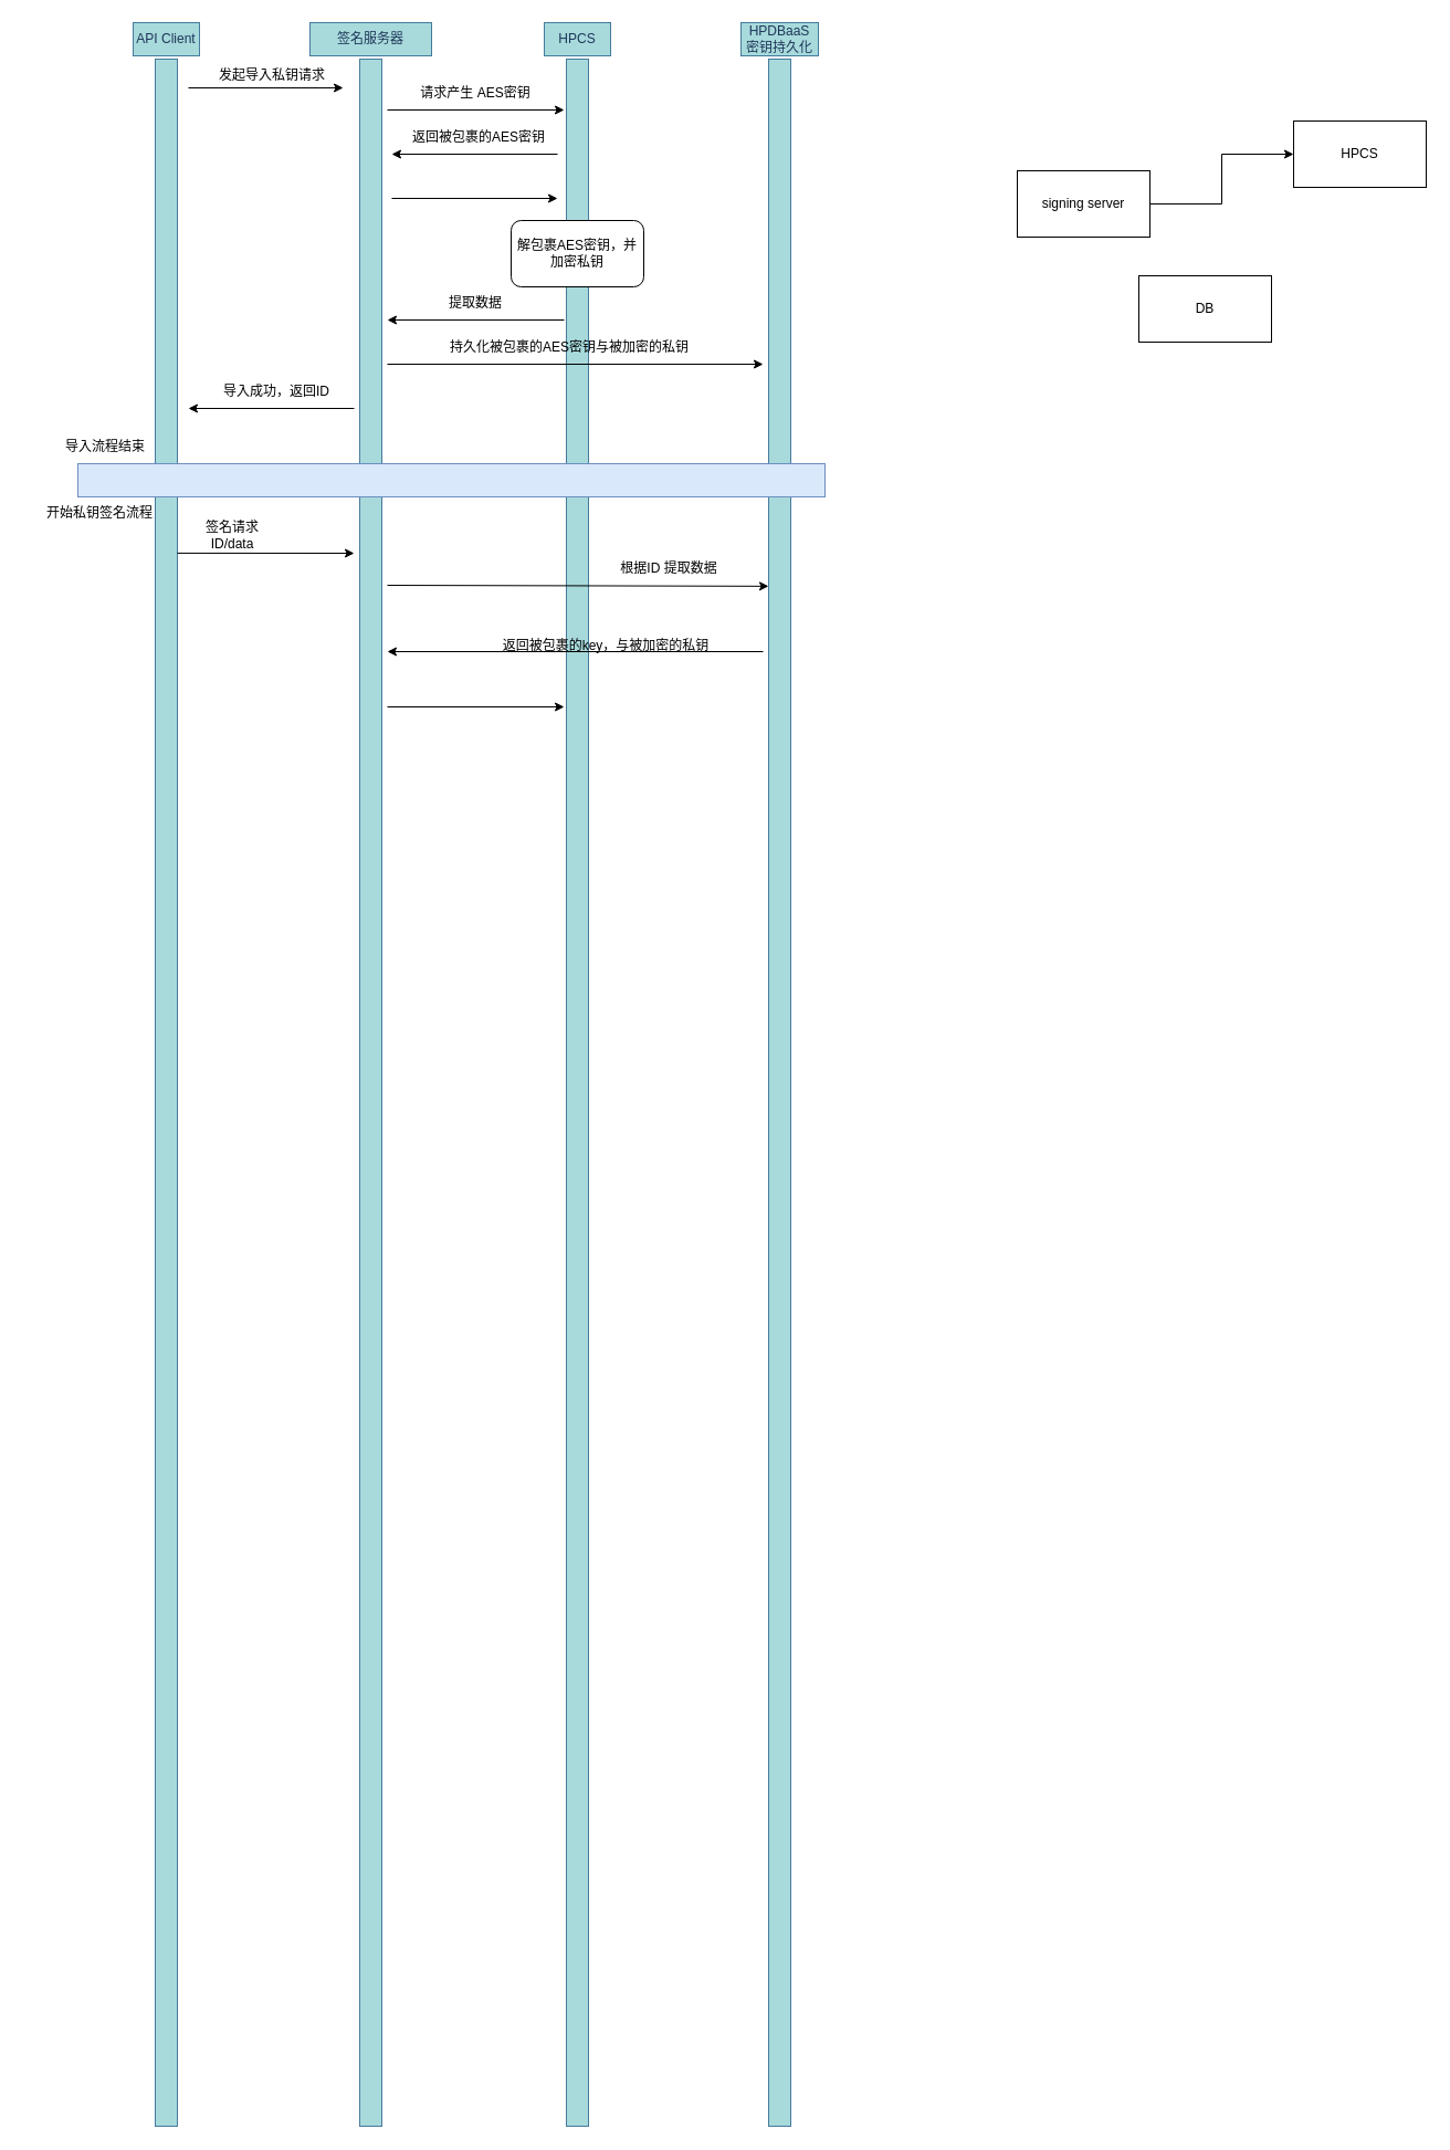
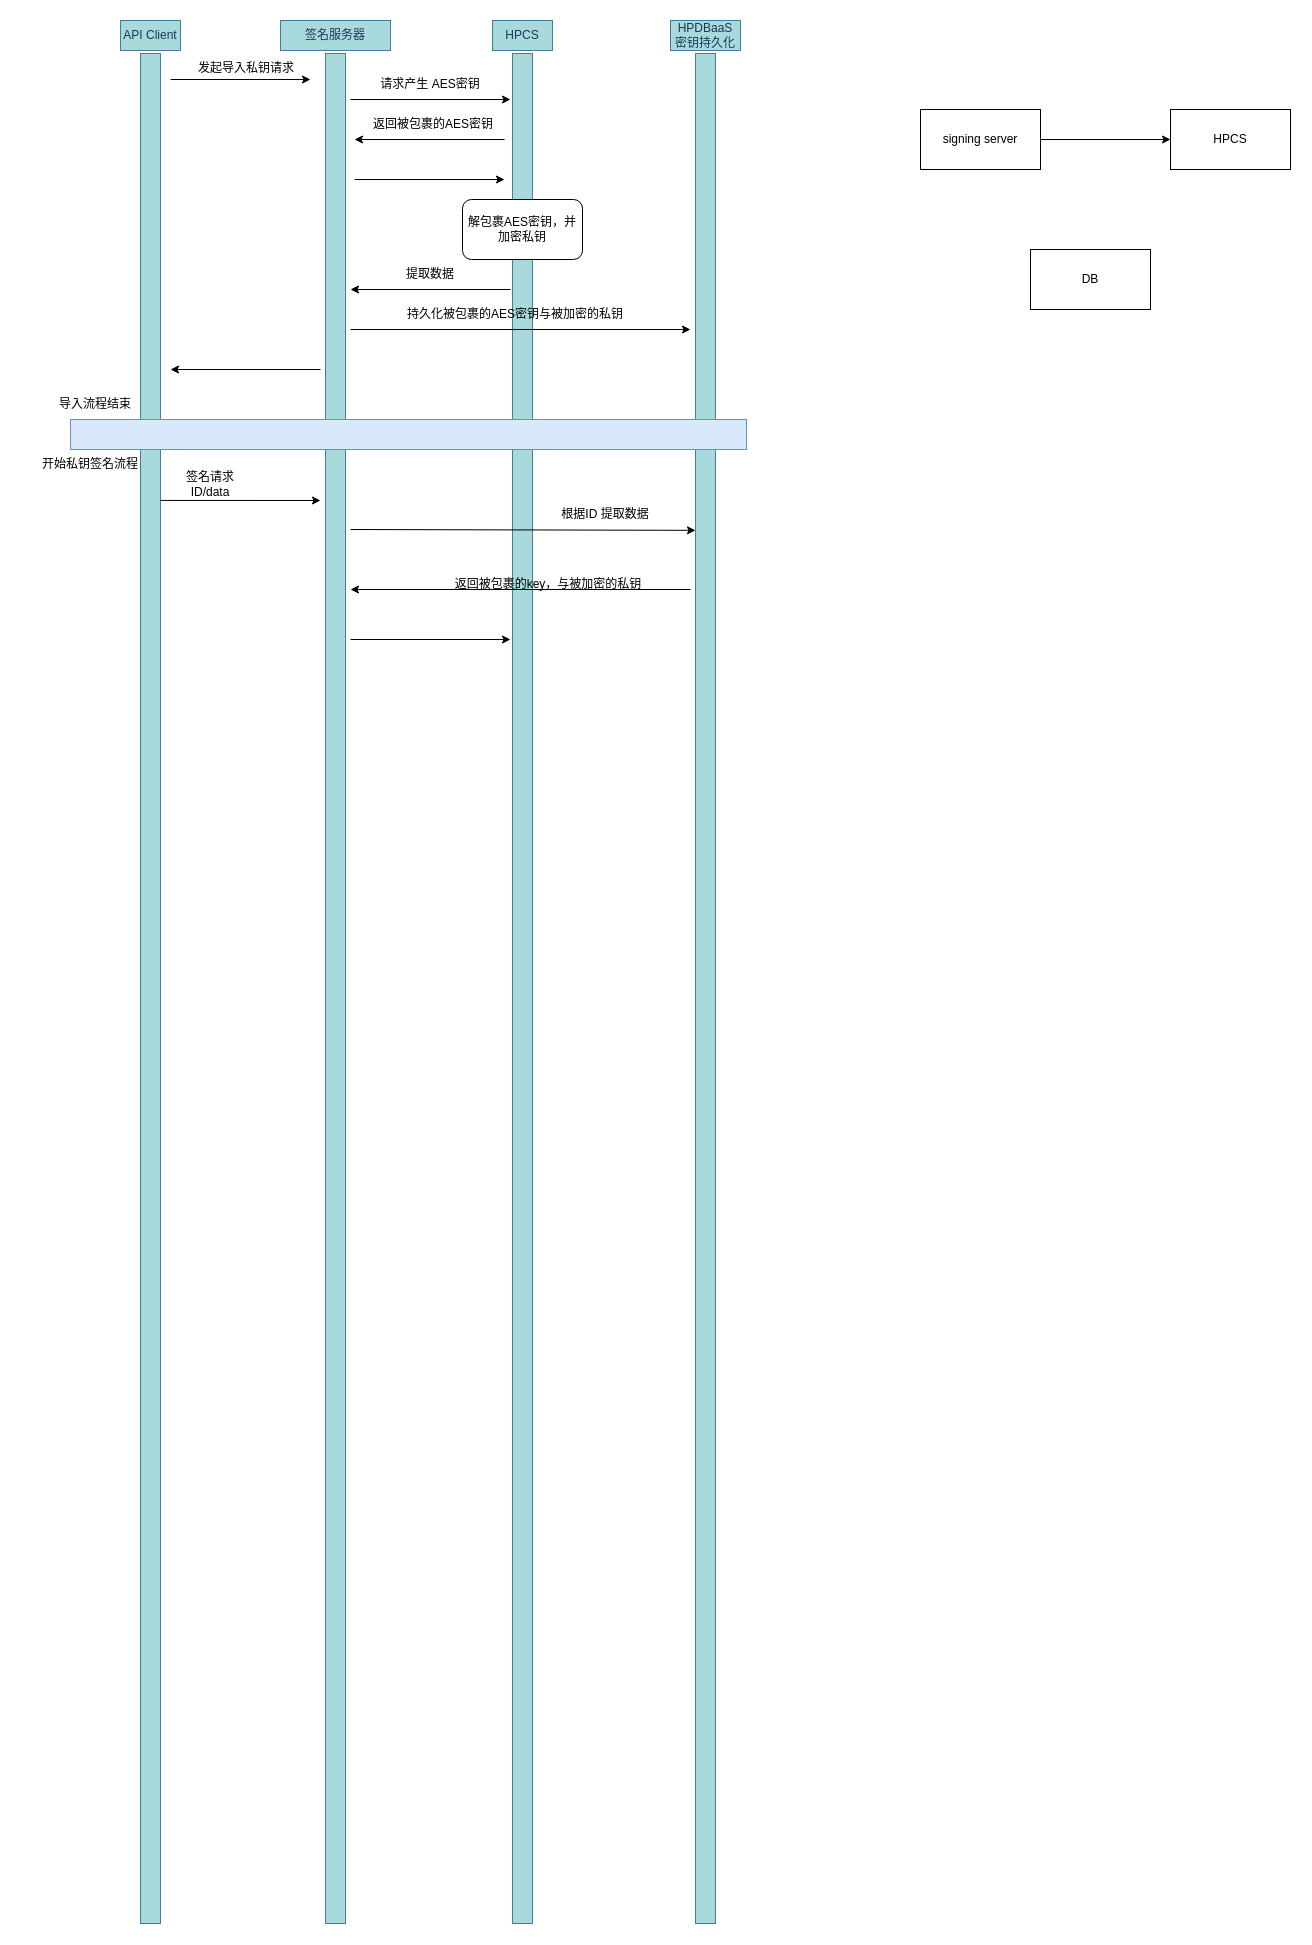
  <mxCell id="0" />
  <mxCell id="1" parent="0" />
  <mxCell id="2" style="edgeStyle=orthogonalEdgeStyle;rounded=0;orthogonalLoop=1;jettySize=auto;html=1;entryX=0;entryY=0.5;entryDx=0;entryDy=0;" edge="1" parent="1" source="3" target="4"><mxGeometry relative="1" as="geometry" /></mxCell>
- <mxCell id="3" value="signing server" style="rounded=0;whiteSpace=wrap;html=1;" vertex="1" parent="1"><mxGeometry x="920" y="154" width="120" height="60" as="geometry" /></mxCell>
+ <mxCell id="3" value="signing server" style="rounded=0;whiteSpace=wrap;html=1;" vertex="1" parent="1"><mxGeometry x="920" y="109" width="120" height="60" as="geometry" /></mxCell>
  <mxCell id="4" value="HPCS" style="rounded=0;whiteSpace=wrap;html=1;" vertex="1" parent="1"><mxGeometry x="1170" y="109" width="120" height="60" as="geometry" /></mxCell>
  <mxCell id="5" value="DB" style="rounded=0;whiteSpace=wrap;html=1;" vertex="1" parent="1"><mxGeometry x="1030" y="249" width="120" height="60" as="geometry" /></mxCell>
  <mxCell id="6" value="" style="rounded=0;whiteSpace=wrap;html=1;fillColor=#A8DADC;strokeColor=#457B9D;fontColor=#1D3557;" vertex="1" parent="1"><mxGeometry x="140" y="53" width="20" height="1870" as="geometry" /></mxCell>
  <mxCell id="7" value="API Client" style="text;html=1;strokeColor=#457B9D;fillColor=#A8DADC;align=center;verticalAlign=middle;whiteSpace=wrap;rounded=0;fontColor=#1D3557;" vertex="1" parent="1"><mxGeometry x="120" y="20" width="60" height="30" as="geometry" /></mxCell>
  <mxCell id="8" value="签名服务器" style="text;html=1;strokeColor=#457B9D;fillColor=#A8DADC;align=center;verticalAlign=middle;whiteSpace=wrap;rounded=0;fontColor=#1D3557;" vertex="1" parent="1"><mxGeometry x="280" y="20" width="110" height="30" as="geometry" /></mxCell>
  <mxCell id="9" value="HPCS" style="text;html=1;strokeColor=#457B9D;fillColor=#A8DADC;align=center;verticalAlign=middle;whiteSpace=wrap;rounded=0;fontColor=#1D3557;" vertex="1" parent="1"><mxGeometry x="492" y="20" width="60" height="30" as="geometry" /></mxCell>
  <mxCell id="10" value="HPDBaaS&lt;br&gt;密钥持久化" style="text;html=1;strokeColor=#457B9D;fillColor=#A8DADC;align=center;verticalAlign=middle;whiteSpace=wrap;rounded=0;fontColor=#1D3557;" vertex="1" parent="1"><mxGeometry x="670" y="20" width="70" height="30" as="geometry" /></mxCell>
  <mxCell id="11" value="" style="rounded=0;whiteSpace=wrap;html=1;fillColor=#A8DADC;strokeColor=#457B9D;fontColor=#1D3557;" vertex="1" parent="1"><mxGeometry x="325" y="53" width="20" height="1870" as="geometry" /></mxCell>
  <mxCell id="12" value="" style="rounded=0;whiteSpace=wrap;html=1;fillColor=#A8DADC;strokeColor=#457B9D;fontColor=#1D3557;" vertex="1" parent="1"><mxGeometry x="512" y="53" width="20" height="1870" as="geometry" /></mxCell>
  <mxCell id="13" value="" style="rounded=0;whiteSpace=wrap;html=1;fillColor=#A8DADC;strokeColor=#457B9D;fontColor=#1D3557;" vertex="1" parent="1"><mxGeometry x="695" y="53" width="20" height="1870" as="geometry" /></mxCell>
  <mxCell id="14" value="" style="endArrow=classic;html=1;rounded=0;" edge="1" parent="1"><mxGeometry width="50" height="50" relative="1" as="geometry"><mxPoint x="170" y="79" as="sourcePoint" /><mxPoint x="310" y="79" as="targetPoint" /></mxGeometry></mxCell>
  <mxCell id="15" value="发起导入私钥请求" style="text;html=1;strokeColor=none;fillColor=none;align=center;verticalAlign=middle;whiteSpace=wrap;rounded=0;" vertex="1" parent="1"><mxGeometry x="191" y="53" width="110" height="30" as="geometry" /></mxCell>
  <mxCell id="16" value="" style="endArrow=classic;html=1;rounded=0;" edge="1" parent="1"><mxGeometry width="50" height="50" relative="1" as="geometry"><mxPoint x="350" y="99" as="sourcePoint" /><mxPoint x="510" y="99" as="targetPoint" /></mxGeometry></mxCell>
  <mxCell id="17" value="请求产生 AES密钥 " style="text;html=1;strokeColor=none;fillColor=none;align=center;verticalAlign=middle;whiteSpace=wrap;rounded=0;" vertex="1" parent="1"><mxGeometry x="370" y="69" width="120" height="30" as="geometry" /></mxCell>
  <mxCell id="18" value="" style="endArrow=classic;html=1;rounded=0;" edge="1" parent="1"><mxGeometry width="50" height="50" relative="1" as="geometry"><mxPoint x="504" y="139" as="sourcePoint" /><mxPoint x="354" y="139" as="targetPoint" /></mxGeometry></mxCell>
  <mxCell id="19" value="返回被包裹的AES密钥" style="text;html=1;strokeColor=none;fillColor=none;align=center;verticalAlign=middle;whiteSpace=wrap;rounded=0;" vertex="1" parent="1"><mxGeometry x="370" y="109" width="126" height="30" as="geometry" /></mxCell>
  <mxCell id="20" value="" style="endArrow=classic;html=1;rounded=0;" edge="1" parent="1"><mxGeometry width="50" height="50" relative="1" as="geometry"><mxPoint x="354" y="179" as="sourcePoint" /><mxPoint x="504" y="179" as="targetPoint" /></mxGeometry></mxCell>
  <mxCell id="21" value="解包裹AES密钥，并加密私钥" style="rounded=1;whiteSpace=wrap;html=1;" vertex="1" parent="1"><mxGeometry x="462" y="199" width="120" height="60" as="geometry" /></mxCell>
  <mxCell id="22" value="" style="endArrow=classic;html=1;rounded=0;" edge="1" parent="1"><mxGeometry width="50" height="50" relative="1" as="geometry"><mxPoint x="510" y="289" as="sourcePoint" /><mxPoint x="350" y="289" as="targetPoint" /></mxGeometry></mxCell>
  <mxCell id="23" value="提取数据" style="text;html=1;strokeColor=none;fillColor=none;align=center;verticalAlign=middle;whiteSpace=wrap;rounded=0;" vertex="1" parent="1"><mxGeometry x="355" y="259" width="150" height="30" as="geometry" /></mxCell>
  <mxCell id="24" value="" style="endArrow=classic;html=1;rounded=0;" edge="1" parent="1"><mxGeometry width="50" height="50" relative="1" as="geometry"><mxPoint x="350" y="329" as="sourcePoint" /><mxPoint x="690" y="329" as="targetPoint" /></mxGeometry></mxCell>
  <mxCell id="25" value="持久化被包裹的AES密钥与被加密的私钥" style="text;html=1;strokeColor=none;fillColor=none;align=center;verticalAlign=middle;whiteSpace=wrap;rounded=0;" vertex="1" parent="1"><mxGeometry x="400" y="299" width="230" height="30" as="geometry" /></mxCell>
  <mxCell id="26" value="" style="endArrow=classic;html=1;rounded=0;" edge="1" parent="1"><mxGeometry width="50" height="50" relative="1" as="geometry"><mxPoint x="320" y="369" as="sourcePoint" /><mxPoint x="170" y="369" as="targetPoint" /></mxGeometry></mxCell>
- <mxCell id="27" value="导入成功，返回ID" style="text;html=1;strokeColor=none;fillColor=none;align=center;verticalAlign=middle;whiteSpace=wrap;rounded=0;" vertex="1" parent="1"><mxGeometry x="200" y="339" width="100" height="30" as="geometry" /></mxCell>
  <mxCell id="28" value="" style="rounded=0;whiteSpace=wrap;html=1;fillColor=#dae8fc;strokeColor=#6c8ebf;" vertex="1" parent="1"><mxGeometry x="70" y="419" width="676" height="30" as="geometry" /></mxCell>
  <mxCell id="29" value="导入流程结束" style="text;html=1;strokeColor=none;fillColor=none;align=center;verticalAlign=middle;whiteSpace=wrap;rounded=0;" vertex="1" parent="1"><mxGeometry x="50" y="389" width="90" height="30" as="geometry" /></mxCell>
  <mxCell id="30" value="开始私钥签名流程" style="text;html=1;strokeColor=none;fillColor=none;align=center;verticalAlign=middle;whiteSpace=wrap;rounded=0;" vertex="1" parent="1"><mxGeometry x="20" y="449" width="140" height="30" as="geometry" /></mxCell>
  <mxCell id="31" value="" style="endArrow=classic;html=1;rounded=0;exitX=1;exitY=0.239;exitDx=0;exitDy=0;exitPerimeter=0;" edge="1" parent="1" source="6"><mxGeometry width="50" height="50" relative="1" as="geometry"><mxPoint x="480" y="399" as="sourcePoint" /><mxPoint x="320" y="500" as="targetPoint" /></mxGeometry></mxCell>
  <mxCell id="32" value="签名请求 ID/data" style="text;html=1;strokeColor=none;fillColor=none;align=center;verticalAlign=middle;whiteSpace=wrap;rounded=0;" vertex="1" parent="1"><mxGeometry x="180" y="469" width="60" height="30" as="geometry" /></mxCell>
  <mxCell id="33" value="" style="endArrow=classic;html=1;rounded=0;entryX=0;entryY=0.255;entryDx=0;entryDy=0;entryPerimeter=0;" edge="1" parent="1" target="13"><mxGeometry width="50" height="50" relative="1" as="geometry"><mxPoint x="350" y="529" as="sourcePoint" /><mxPoint x="530" y="409" as="targetPoint" /></mxGeometry></mxCell>
  <mxCell id="34" value="根据ID 提取数据" style="text;html=1;strokeColor=none;fillColor=none;align=center;verticalAlign=middle;whiteSpace=wrap;rounded=0;" vertex="1" parent="1"><mxGeometry x="540" y="499" width="130" height="30" as="geometry" /></mxCell>
  <mxCell id="35" value="" style="endArrow=classic;html=1;rounded=0;" edge="1" parent="1"><mxGeometry width="50" height="50" relative="1" as="geometry"><mxPoint x="690" y="589" as="sourcePoint" /><mxPoint x="350" y="589" as="targetPoint" /></mxGeometry></mxCell>
  <mxCell id="36" value="返回被包裹的key，与被加密的私钥" style="text;html=1;strokeColor=none;fillColor=none;align=center;verticalAlign=middle;whiteSpace=wrap;rounded=0;" vertex="1" parent="1"><mxGeometry x="436" y="569" width="224" height="30" as="geometry" /></mxCell>
  <mxCell id="37" value="" style="endArrow=classic;html=1;rounded=0;" edge="1" parent="1"><mxGeometry width="50" height="50" relative="1" as="geometry"><mxPoint x="350" y="639" as="sourcePoint" /><mxPoint x="510" y="639" as="targetPoint" /></mxGeometry></mxCell>
